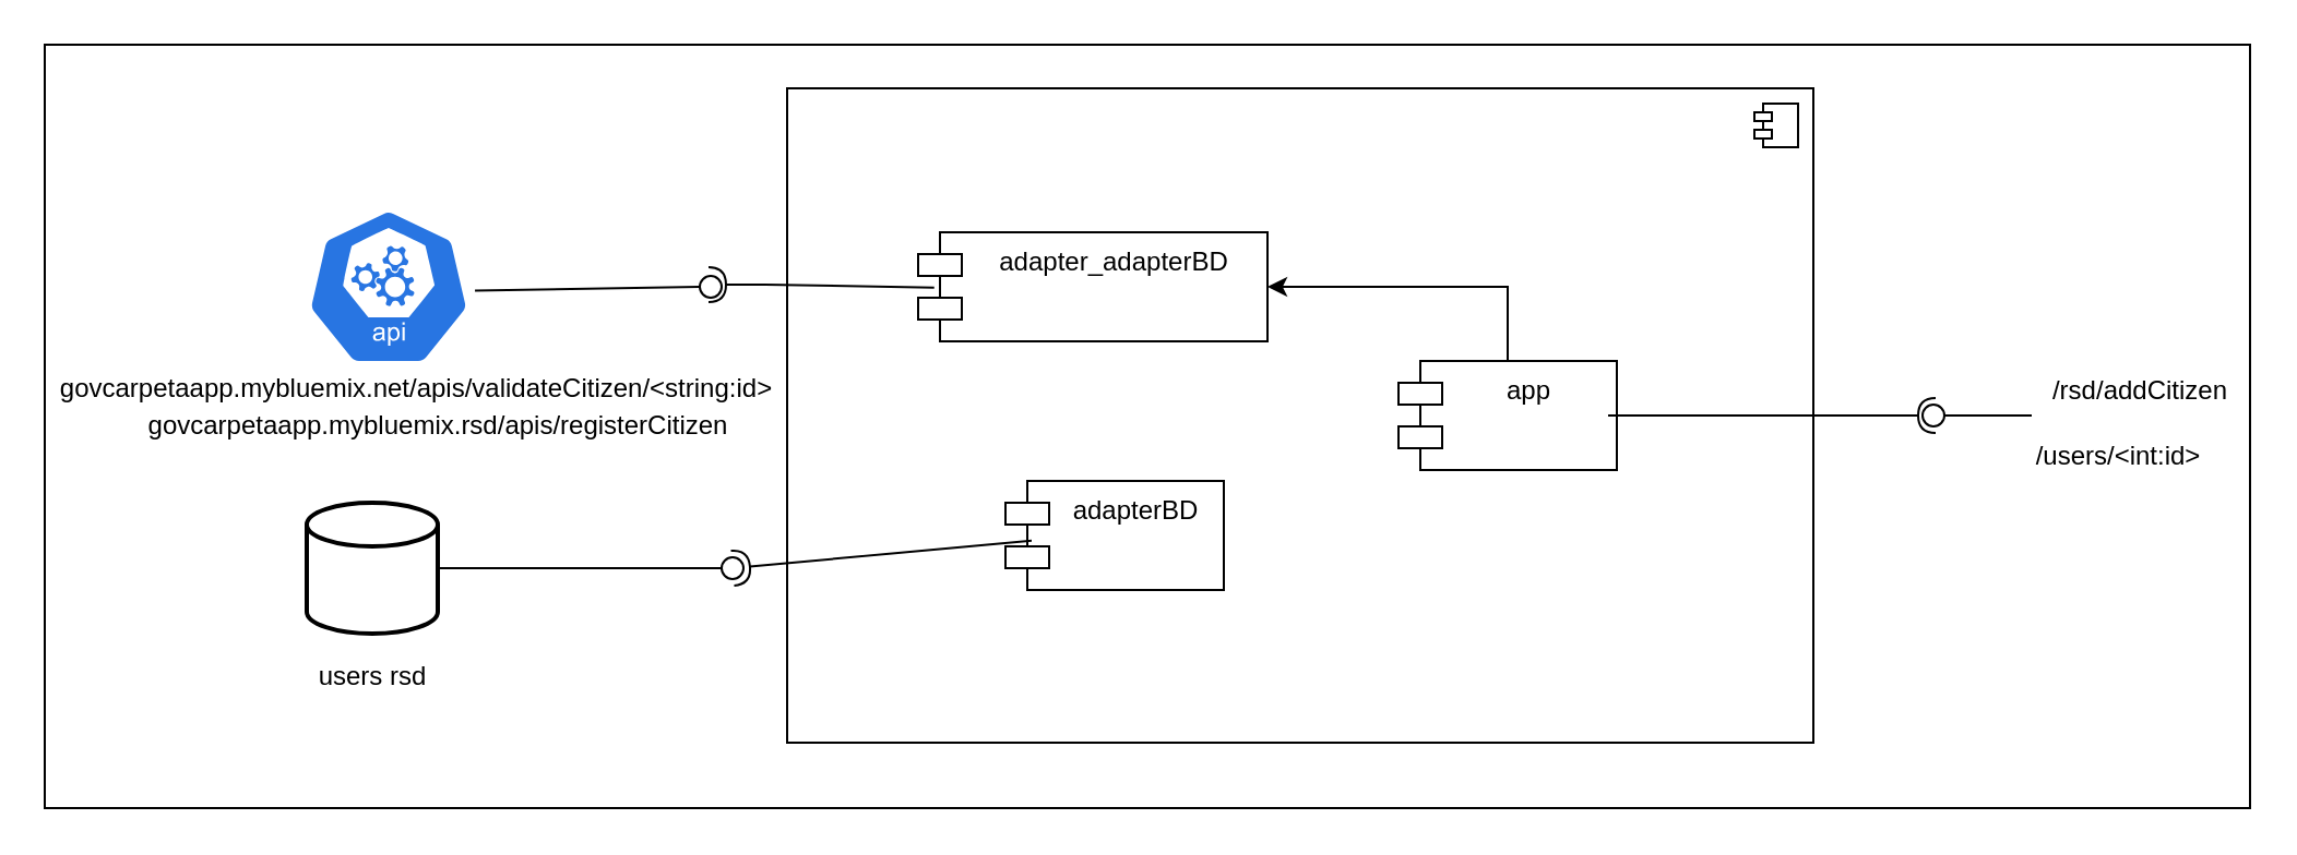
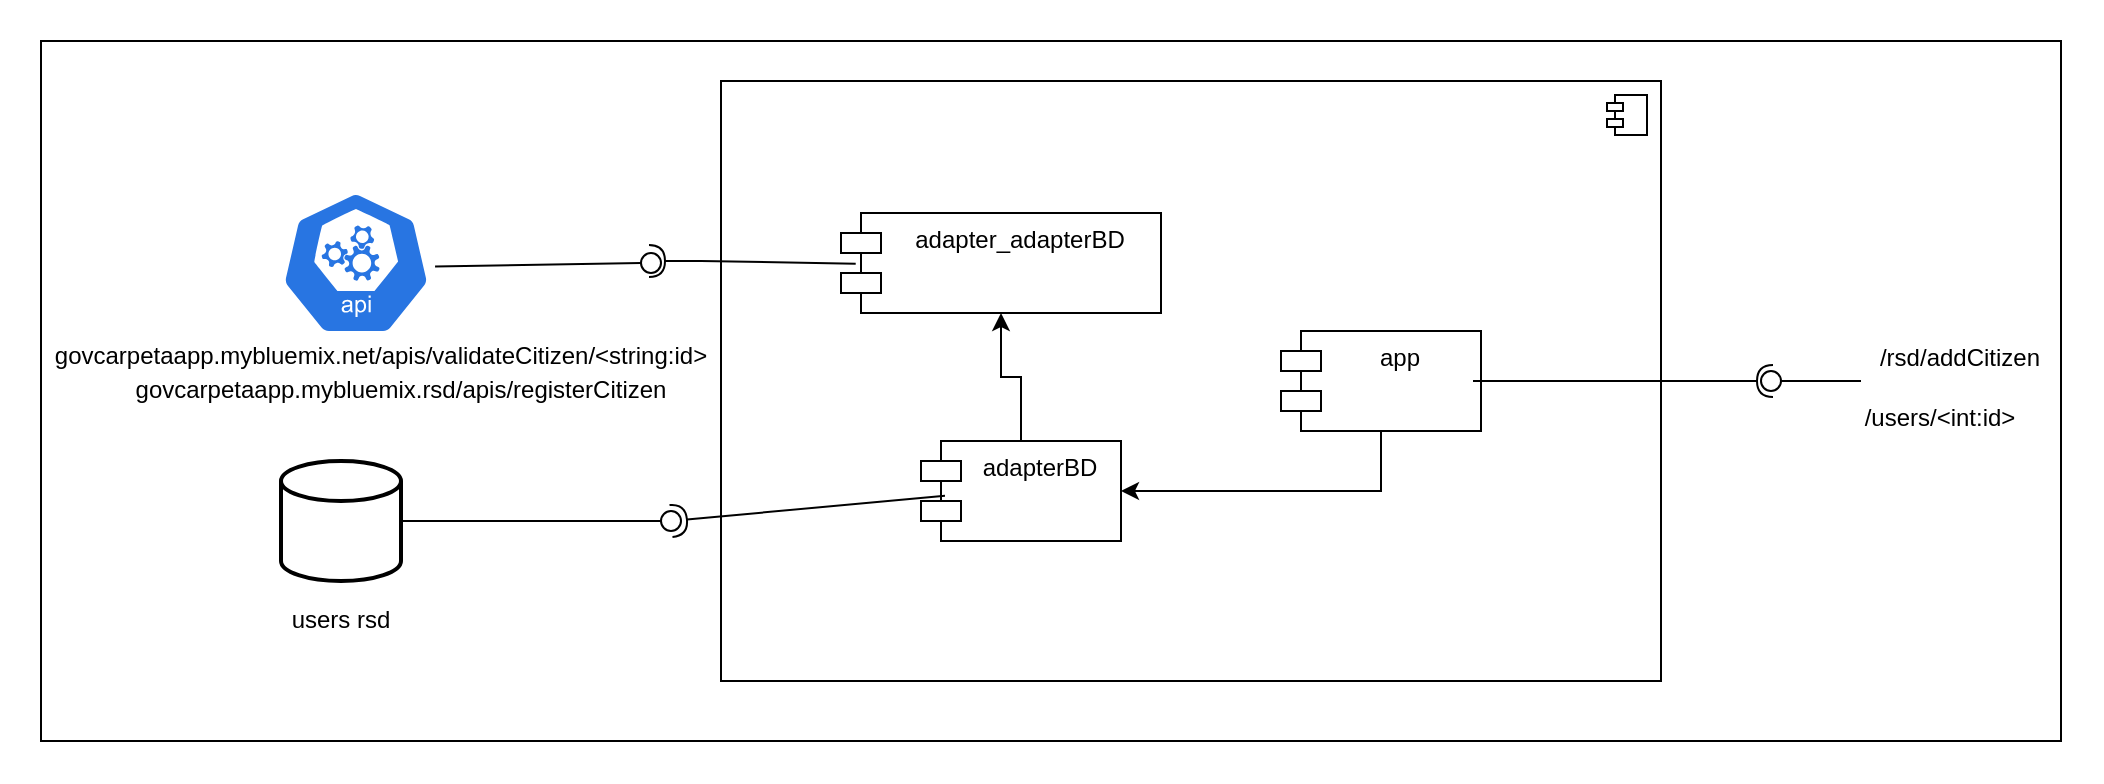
  <mxCell id="0" />
  <mxCell id="1" parent="0" />
  <mxCell id="2" value="" style="html=1;" vertex="1" parent="1"><mxGeometry x="20" y="20" width="1010" height="350" as="geometry" /></mxCell>
  <mxCell id="3" value="" style="html=1;dropTarget=0;" vertex="1" parent="1"><mxGeometry x="360" y="40" width="470" height="300" as="geometry" /></mxCell>
  <mxCell id="4" value="" style="shape=module;jettyWidth=8;jettyHeight=4;" vertex="1" parent="3"><mxGeometry x="1" width="20" height="20" relative="1" as="geometry"><mxPoint x="-27" y="7" as="offset" /></mxGeometry></mxCell>
- <mxCell id="5" value="" style="edgeStyle=orthogonalEdgeStyle;rounded=0;orthogonalLoop=1;jettySize=auto;html=1;endArrow=none;endFill=0;startArrow=classic;startFill=1;" edge="1" parent="1" source="6" target="17"><mxGeometry relative="1" as="geometry" /></mxCell>
+ <mxCell id="5" value="" style="edgeStyle=orthogonalEdgeStyle;rounded=0;orthogonalLoop=1;jettySize=auto;html=1;endArrow=none;endFill=0;startArrow=classic;startFill=1;" edge="1" parent="1" source="6" target="8"><mxGeometry relative="1" as="geometry" /></mxCell>
  <mxCell id="6" value="adapter_adapterBD" style="shape=module;align=left;spacingLeft=20;align=center;verticalAlign=top;" vertex="1" parent="1"><mxGeometry x="420" y="106" width="160" height="50" as="geometry" /></mxCell>
+ <mxCell id="7" style="edgeStyle=orthogonalEdgeStyle;rounded=0;orthogonalLoop=1;jettySize=auto;html=1;entryX=0.5;entryY=1;entryDx=0;entryDy=0;endArrow=none;endFill=0;startArrow=classic;startFill=1;" edge="1" parent="1" source="8" target="17"><mxGeometry relative="1" as="geometry" /></mxCell>
  <mxCell id="8" value="adapterBD" style="shape=module;align=left;spacingLeft=20;align=center;verticalAlign=top;" vertex="1" parent="1"><mxGeometry x="460" y="220" width="100" height="50" as="geometry" /></mxCell>
  <mxCell id="9" value="" style="strokeWidth=2;html=1;shape=mxgraph.flowchart.database;whiteSpace=wrap;" vertex="1" parent="1"><mxGeometry x="140" y="230" width="60" height="60" as="geometry" /></mxCell>
  <mxCell id="10" value="" style="html=1;dashed=0;whitespace=wrap;fillColor=#2875E2;strokeColor=#ffffff;points=[[0.005,0.63,0],[0.1,0.2,0],[0.9,0.2,0],[0.5,0,0],[0.995,0.63,0],[0.72,0.99,0],[0.5,1,0],[0.28,0.99,0]];shape=mxgraph.kubernetes.icon;prIcon=api" vertex="1" parent="1"><mxGeometry x="140" y="86" width="75" height="90" as="geometry" /></mxCell>
  <mxCell id="11" value="" style="rounded=0;orthogonalLoop=1;jettySize=auto;html=1;endArrow=none;endFill=0;exitX=1.027;exitY=0.519;exitDx=0;exitDy=0;exitPerimeter=0;" edge="1" target="13" parent="1" source="10"><mxGeometry relative="1" as="geometry"><mxPoint x="288" y="185" as="sourcePoint" /></mxGeometry></mxCell>
  <mxCell id="12" value="" style="rounded=0;orthogonalLoop=1;jettySize=auto;html=1;endArrow=halfCircle;endFill=0;endSize=6;strokeWidth=1;exitX=0.046;exitY=0.507;exitDx=0;exitDy=0;exitPerimeter=0;" edge="1" parent="1" source="6"><mxGeometry relative="1" as="geometry"><mxPoint x="390" y="160" as="sourcePoint" /><mxPoint x="324" y="130" as="targetPoint" /><Array as="points"><mxPoint x="350" y="130" /></Array></mxGeometry></mxCell>
  <mxCell id="13" value="" style="ellipse;whiteSpace=wrap;html=1;fontFamily=Helvetica;fontSize=12;fontColor=#000000;align=center;strokeColor=#000000;fillColor=#ffffff;points=[];aspect=fixed;resizable=0;" vertex="1" parent="1"><mxGeometry x="320" y="126" width="10" height="10" as="geometry" /></mxCell>
  <mxCell id="14" value="" style="rounded=0;orthogonalLoop=1;jettySize=auto;html=1;endArrow=none;endFill=0;exitX=1;exitY=0.5;exitDx=0;exitDy=0;exitPerimeter=0;" edge="1" target="16" parent="1" source="9"><mxGeometry relative="1" as="geometry"><mxPoint x="314" y="185" as="sourcePoint" /></mxGeometry></mxCell>
  <mxCell id="15" value="" style="rounded=0;orthogonalLoop=1;jettySize=auto;html=1;endArrow=halfCircle;endFill=0;entryX=0.5;entryY=0.5;entryDx=0;entryDy=0;endSize=6;strokeWidth=1;exitX=0.12;exitY=0.547;exitDx=0;exitDy=0;exitPerimeter=0;" edge="1" target="16" parent="1" source="8"><mxGeometry relative="1" as="geometry"><mxPoint x="354" y="185" as="sourcePoint" /></mxGeometry></mxCell>
  <mxCell id="16" value="" style="ellipse;whiteSpace=wrap;html=1;fontFamily=Helvetica;fontSize=12;fontColor=#000000;align=center;strokeColor=#000000;fillColor=#ffffff;points=[];aspect=fixed;resizable=0;" vertex="1" parent="1"><mxGeometry x="330" y="255" width="10" height="10" as="geometry" /></mxCell>
  <mxCell id="17" value="app" style="shape=module;align=left;spacingLeft=20;align=center;verticalAlign=top;" vertex="1" parent="1"><mxGeometry x="640" y="165" width="100" height="50" as="geometry" /></mxCell>
  <mxCell id="18" value="" style="rounded=0;orthogonalLoop=1;jettySize=auto;html=1;endArrow=none;endFill=0;" edge="1" target="20" parent="1"><mxGeometry relative="1" as="geometry"><mxPoint x="930" y="190" as="sourcePoint" /></mxGeometry></mxCell>
  <mxCell id="19" value="" style="rounded=0;orthogonalLoop=1;jettySize=auto;html=1;endArrow=halfCircle;endFill=0;endSize=6;strokeWidth=1;exitX=1;exitY=0.5;exitDx=0;exitDy=0;entryX=1;entryY=0.5;entryDx=0;entryDy=0;entryPerimeter=0;" edge="1" parent="1"><mxGeometry relative="1" as="geometry"><mxPoint x="736" y="190" as="sourcePoint" /><mxPoint x="886" y="190" as="targetPoint" /></mxGeometry></mxCell>
  <mxCell id="20" value="" style="ellipse;whiteSpace=wrap;html=1;fontFamily=Helvetica;fontSize=12;fontColor=#000000;align=center;strokeColor=#000000;fillColor=#ffffff;points=[];aspect=fixed;resizable=0;" vertex="1" parent="1"><mxGeometry x="880" y="185" width="10" height="10" as="geometry" /></mxCell>
  <mxCell id="21" value="/rsd/addCitizen" style="text;align=center;fontStyle=0;verticalAlign=middle;spacingLeft=3;spacingRight=3;strokeColor=none;rotatable=0;points=[[0,0.5],[1,0.5]];portConstraint=eastwest;" vertex="1" parent="1"><mxGeometry x="940" y="165" width="80" height="26" as="geometry" /></mxCell>
  <mxCell id="22" value="/users/&lt;int:id&gt;" style="text;align=center;fontStyle=0;verticalAlign=middle;spacingLeft=3;spacingRight=3;strokeColor=none;rotatable=0;points=[[0,0.5],[1,0.5]];portConstraint=eastwest;" vertex="1" parent="1"><mxGeometry x="930" y="195" width="80" height="26" as="geometry" /></mxCell>
  <mxCell id="23" value="govcarpetaapp.mybluemix.net/apis/validateCitizen/&amp;lt;string:id&amp;gt;" style="text;html=1;align=center;verticalAlign=middle;resizable=0;points=[];autosize=1;strokeColor=none;" vertex="1" parent="1"><mxGeometry x="20" y="168" width="340" height="20" as="geometry" /></mxCell>
  <mxCell id="24" value="govcarpetaapp.mybluemix.rsd/apis/registerCitizen" style="text;html=1;align=center;verticalAlign=middle;resizable=0;points=[];autosize=1;strokeColor=none;" vertex="1" parent="1"><mxGeometry x="60" y="185" width="280" height="20" as="geometry" /></mxCell>
  <mxCell id="25" value="users rsd" style="text;html=1;align=center;verticalAlign=middle;resizable=0;points=[];autosize=1;strokeColor=none;" vertex="1" parent="1"><mxGeometry x="135" y="300" width="70" height="20" as="geometry" /></mxCell>
